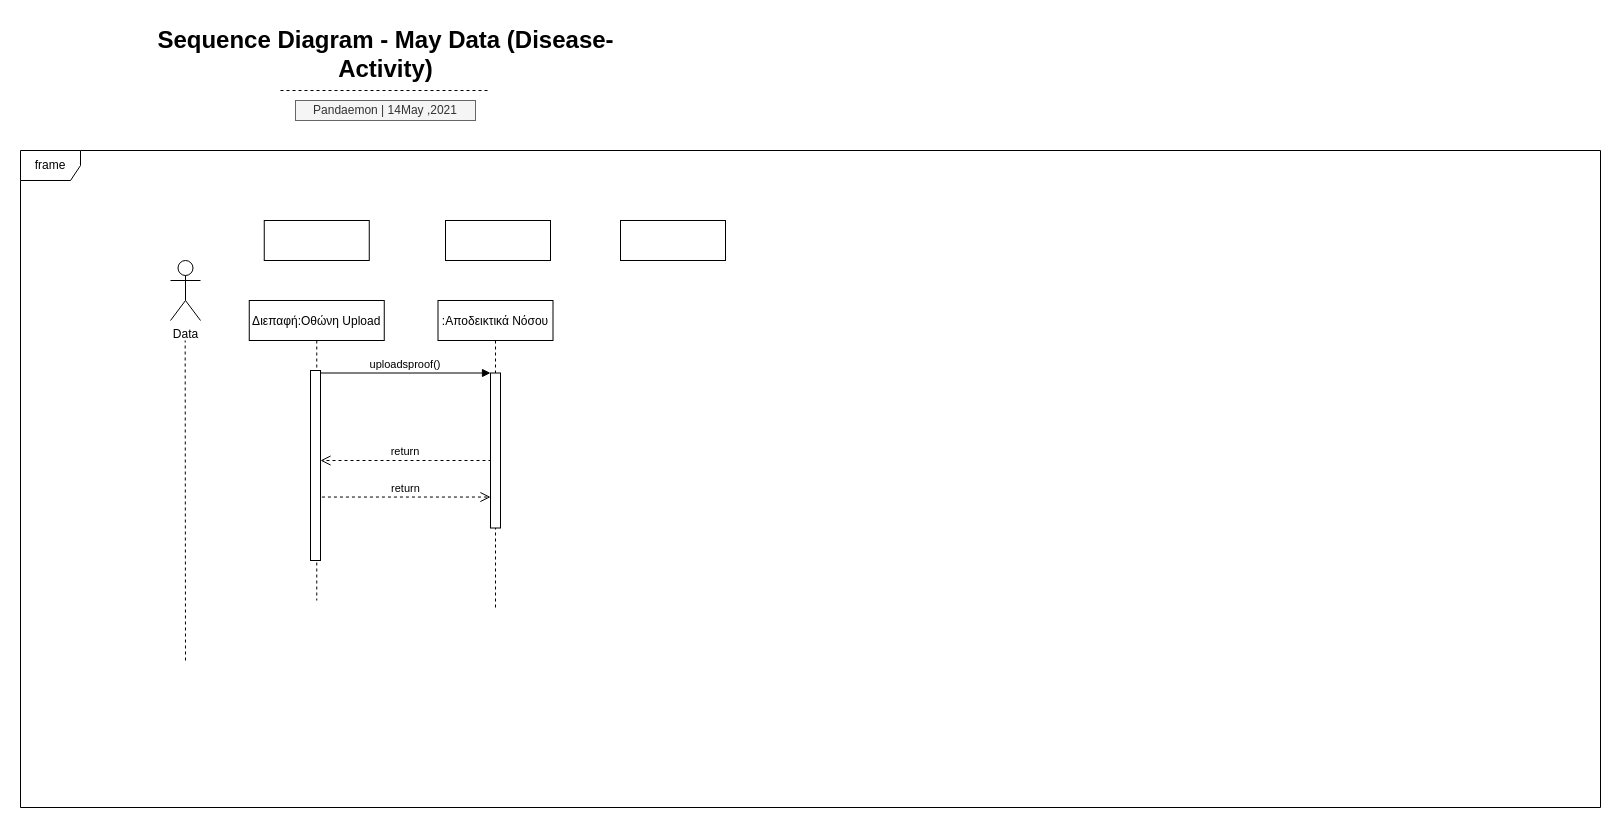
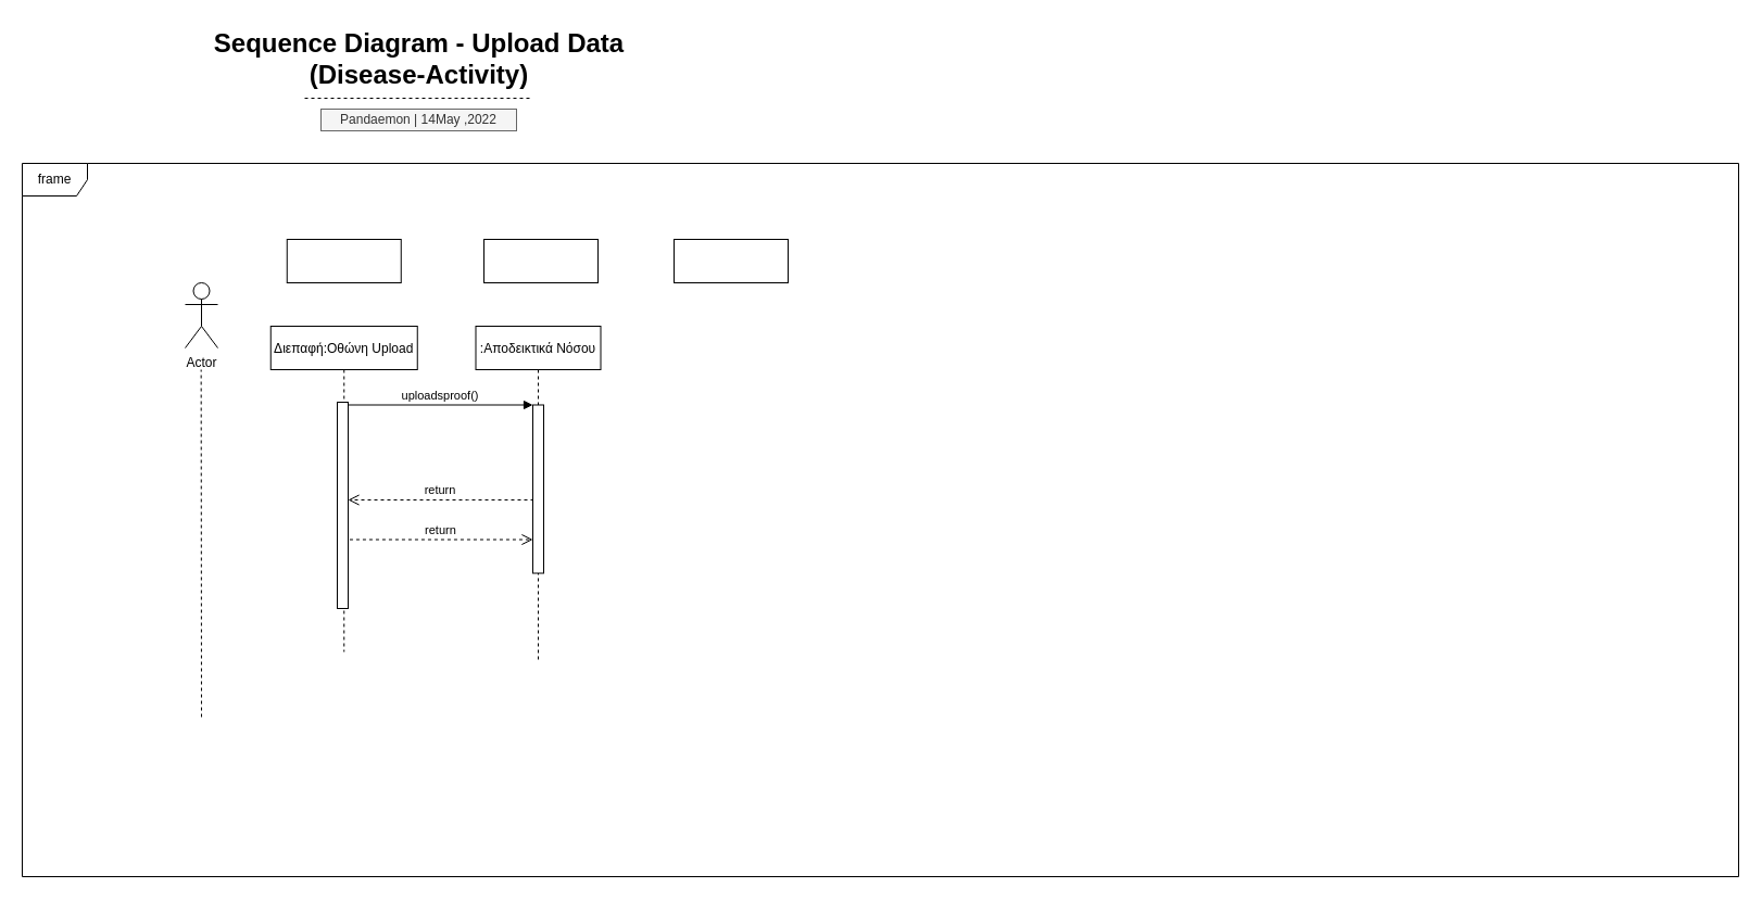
  <mxCell id="0" />
  <mxCell id="1" parent="0" />
  <mxCell id="2" value="frame" style="shape=umlFrame;whiteSpace=wrap;html=1;" vertex="1" parent="1"><mxGeometry x="20" y="150" width="1580" height="657" as="geometry" /></mxCell>
  <mxCell id="3" value="Διεπαφή:Οθώνη Upload" style="shape=umlLifeline;perimeter=lifelinePerimeter;container=0;collapsible=0;recursiveResize=0;rounded=0;shadow=0;strokeWidth=1;" parent="1" vertex="1"><mxGeometry x="248.75" y="300" width="135" height="300" as="geometry" /></mxCell>
  <mxCell id="4" value=":Αποδεικτικά Νόσου" style="shape=umlLifeline;perimeter=lifelinePerimeter;container=0;collapsible=0;recursiveResize=0;rounded=0;shadow=0;strokeWidth=1;" parent="1" vertex="1"><mxGeometry x="437.5" y="300" width="115" height="310" as="geometry" /></mxCell>
  <mxCell id="5" value="return" style="verticalAlign=bottom;endArrow=open;dashed=1;endSize=8;shadow=0;strokeWidth=1;" parent="1" target="17" edge="1"><mxGeometry relative="1" as="geometry"><mxPoint x="420" y="456" as="targetPoint" /><mxPoint x="491" y="460" as="sourcePoint" /><Array as="points"><mxPoint x="420" y="460" /></Array></mxGeometry></mxCell>
  <mxCell id="6" value="uploadsproof()" style="verticalAlign=bottom;endArrow=block;entryX=0;entryY=0;shadow=0;strokeWidth=1;" parent="1" source="17" target="16" edge="1"><mxGeometry relative="1" as="geometry"><mxPoint x="420" y="380" as="sourcePoint" /></mxGeometry></mxCell>
  <mxCell id="7" value="return" style="verticalAlign=bottom;endArrow=open;dashed=1;endSize=8;exitX=1.145;exitY=0.666;shadow=0;strokeWidth=1;exitDx=0;exitDy=0;exitPerimeter=0;" parent="1" source="17" target="16" edge="1"><mxGeometry relative="1" as="geometry"><mxPoint x="385" y="477" as="targetPoint" /><mxPoint x="340" y="496" as="sourcePoint" /></mxGeometry></mxCell>
- <mxCell id="8" value="&lt;h1&gt;Sequence Diagram - May Data (Disease-Activity)&lt;/h1&gt;" style="text;html=1;strokeColor=none;fillColor=none;spacing=5;spacingTop=-20;whiteSpace=wrap;overflow=hidden;rounded=0;fontFamily=Helvetica;align=center;" vertex="1" parent="1"><mxGeometry x="138" y="20" width="495" height="120" as="geometry" /></mxCell>
- <mxCell id="9" value="Pandaemon | 14May ,2021" style="text;html=1;strokeColor=#666666;fillColor=#f5f5f5;align=center;verticalAlign=middle;whiteSpace=wrap;rounded=0;fontFamily=Helvetica;fontStyle=0;fontColor=#333333;" vertex="1" parent="1"><mxGeometry x="295" y="100" width="180" height="20" as="geometry" /></mxCell>
+ <mxCell id="8" value="&lt;h1&gt;Sequence Diagram - Upload Data (Disease-Activity)&lt;/h1&gt;" style="text;html=1;strokeColor=none;fillColor=none;spacing=5;spacingTop=-20;whiteSpace=wrap;overflow=hidden;rounded=0;fontFamily=Helvetica;align=center;" vertex="1" parent="1"><mxGeometry x="138" y="20" width="495" height="120" as="geometry" /></mxCell>
+ <mxCell id="9" value="Pandaemon | 14May ,2022" style="text;html=1;strokeColor=#666666;fillColor=#f5f5f5;align=center;verticalAlign=middle;whiteSpace=wrap;rounded=0;fontFamily=Helvetica;fontStyle=0;fontColor=#333333;" vertex="1" parent="1"><mxGeometry x="295" y="100" width="180" height="20" as="geometry" /></mxCell>
  <mxCell id="10" value="" style="endArrow=none;dashed=1;html=1;fontFamily=Helvetica;" edge="1" parent="1"><mxGeometry width="50" height="50" relative="1" as="geometry"><mxPoint x="280" y="90" as="sourcePoint" /><mxPoint x="490" y="90" as="targetPoint" /></mxGeometry></mxCell>
- <mxCell id="11" value="Data" style="shape=umlActor;verticalLabelPosition=bottom;verticalAlign=top;html=1;outlineConnect=0;" vertex="1" parent="1"><mxGeometry x="170" y="260" width="30" height="60" as="geometry" /></mxCell>
+ <mxCell id="11" value="Actor" style="shape=umlActor;verticalLabelPosition=bottom;verticalAlign=top;html=1;outlineConnect=0;" vertex="1" parent="1"><mxGeometry x="170" y="260" width="30" height="60" as="geometry" /></mxCell>
  <mxCell id="12" value="" style="endArrow=none;dashed=1;html=1;" edge="1" parent="1"><mxGeometry width="50" height="50" relative="1" as="geometry"><mxPoint x="185" y="660" as="sourcePoint" /><mxPoint x="184.66" y="340" as="targetPoint" /></mxGeometry></mxCell>
  <mxCell id="13" value="" style="rounded=0;whiteSpace=wrap;html=1;" vertex="1" parent="1"><mxGeometry x="263.75" y="220" width="105" height="40" as="geometry" /></mxCell>
  <mxCell id="14" value="" style="rounded=0;whiteSpace=wrap;html=1;" vertex="1" parent="1"><mxGeometry x="445" y="220" width="105" height="40" as="geometry" /></mxCell>
  <mxCell id="15" value="" style="rounded=0;whiteSpace=wrap;html=1;" vertex="1" parent="1"><mxGeometry x="620" y="220" width="105" height="40" as="geometry" /></mxCell>
  <mxCell id="16" value="" style="points=[];perimeter=orthogonalPerimeter;rounded=0;shadow=0;strokeWidth=1;" parent="1" vertex="1"><mxGeometry x="490" y="372.5" width="10" height="155" as="geometry" /></mxCell>
  <mxCell id="17" value="" style="points=[];perimeter=orthogonalPerimeter;rounded=0;shadow=0;strokeWidth=1;" parent="1" vertex="1"><mxGeometry x="310" y="370" width="10" height="190" as="geometry" /></mxCell>
